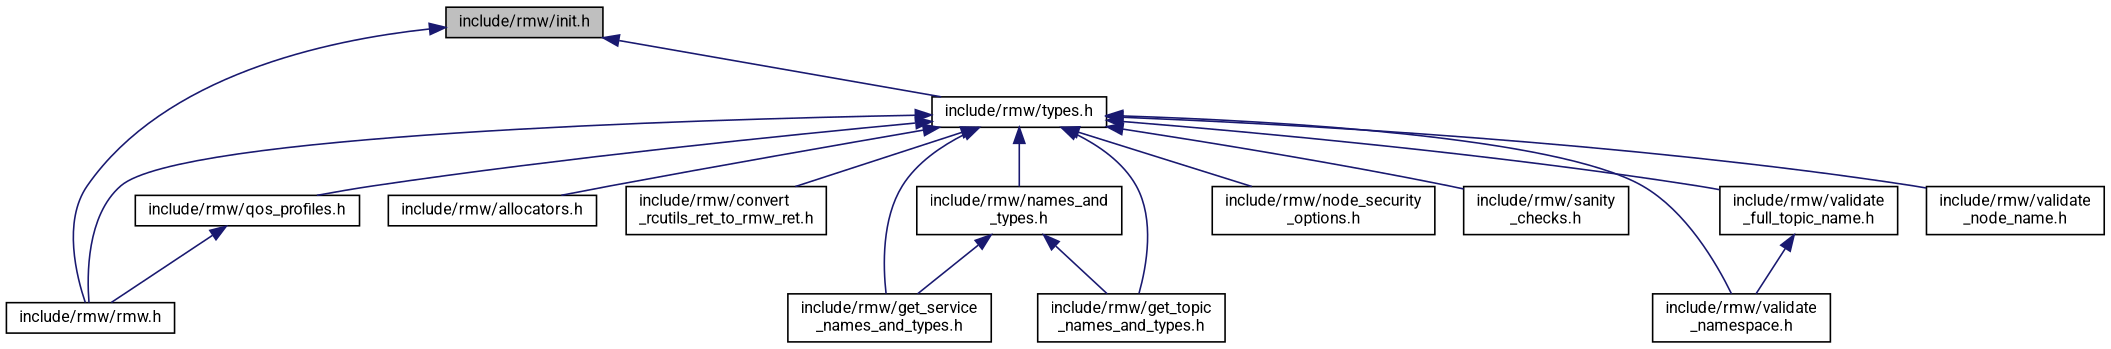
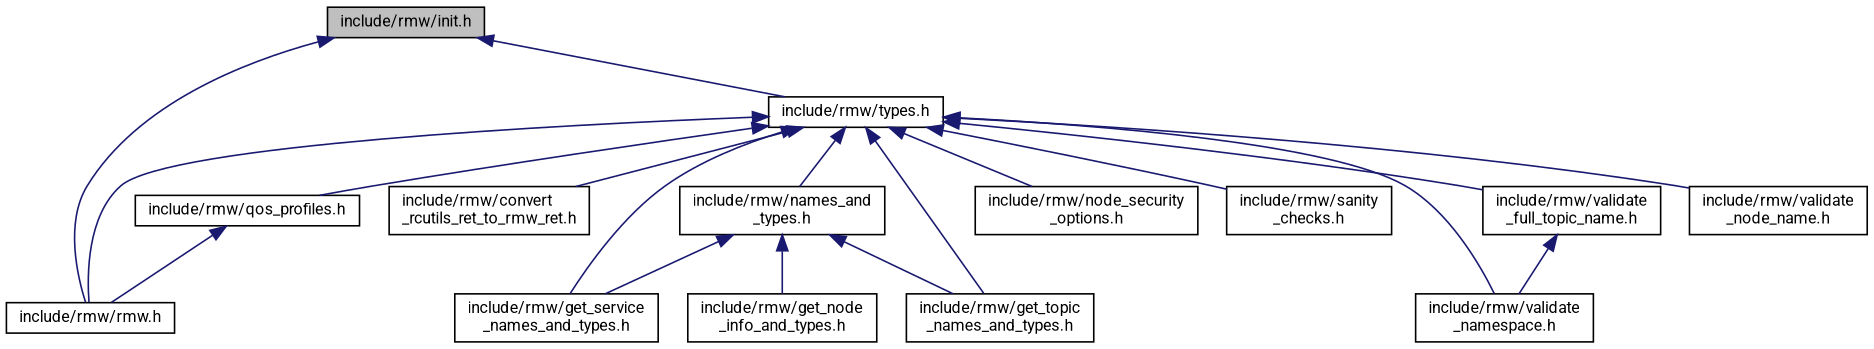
  digraph {
    fontname=Roboto
    node [color=black fillcolor=white fontname=Roboto fontsize=10 shape=record style=filled]
    edge [color=midnightblue dir=back fontname=Roboto fontsize=10 labelfontname=Helvetica labelfontsize=10 style=solid]
    n1 [fillcolor=grey75 fontcolor=black height=0.2 label="include/rmw/init.h" width=0.4]
    n2 [height=0.2 label="include/rmw/rmw.h" width=0.4]
    n3 [height=0.2 label="include/rmw/types.h" width=0.4]
-   n4 [height=0.2 label="include/rmw/allocators.h" width=0.4]
    n5 [height=0.2 label="include/rmw/convert\l_rcutils_ret_to_rmw_ret.h" width=0.4]
    n6 [height=0.2 label="include/rmw/get_service\l_names_and_types.h" width=0.4]
    n7 [height=0.2 label="include/rmw/get_topic\l_names_and_types.h" width=0.4]
    n8 [height=0.2 label="include/rmw/names_and\l_types.h" width=0.4]
    n9 [height=0.2 label="include/rmw/node_security\l_options.h" width=0.4]
    n10 [height=0.2 label="include/rmw/qos_profiles.h" width=0.4]
    n11 [height=0.2 label="include/rmw/sanity\l_checks.h" width=0.4]
    n12 [height=0.2 label="include/rmw/validate\l_full_topic_name.h" width=0.4]
    n13 [height=0.2 label="include/rmw/validate\l_namespace.h" width=0.4]
    n14 [height=0.2 label="include/rmw/validate\l_node_name.h" width=0.4]
+   n15 [height=0.2 label="include/rmw/get_node\l_info_and_types.h" width=0.4]
    n1 -> n2
    n1 -> n3
    n3 -> n2
-   n3 -> n4
    n3 -> n5
    n3 -> n6
    n3 -> n7
    n3 -> n8
    n3 -> n9
    n3 -> n10
    n3 -> n11
    n3 -> n12
    n3 -> n13
    n3 -> n14
    n8 -> n6
    n8 -> n7
+   n8 -> n15
    n10 -> n2
    n12 -> n13
  }
